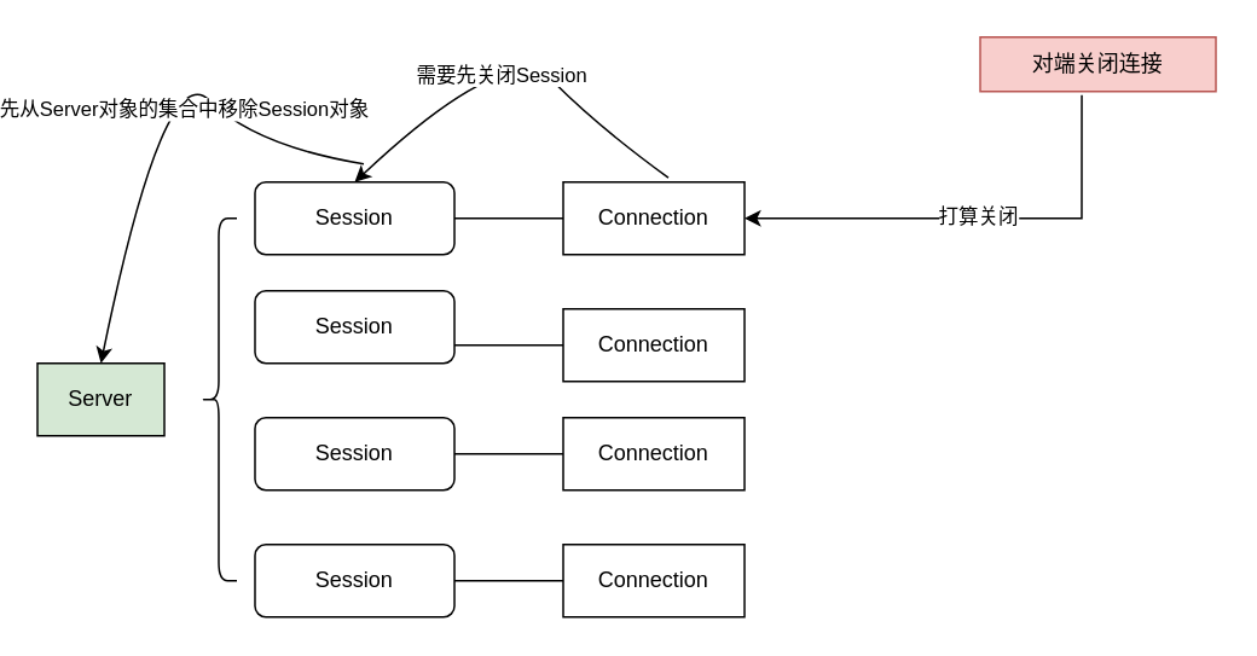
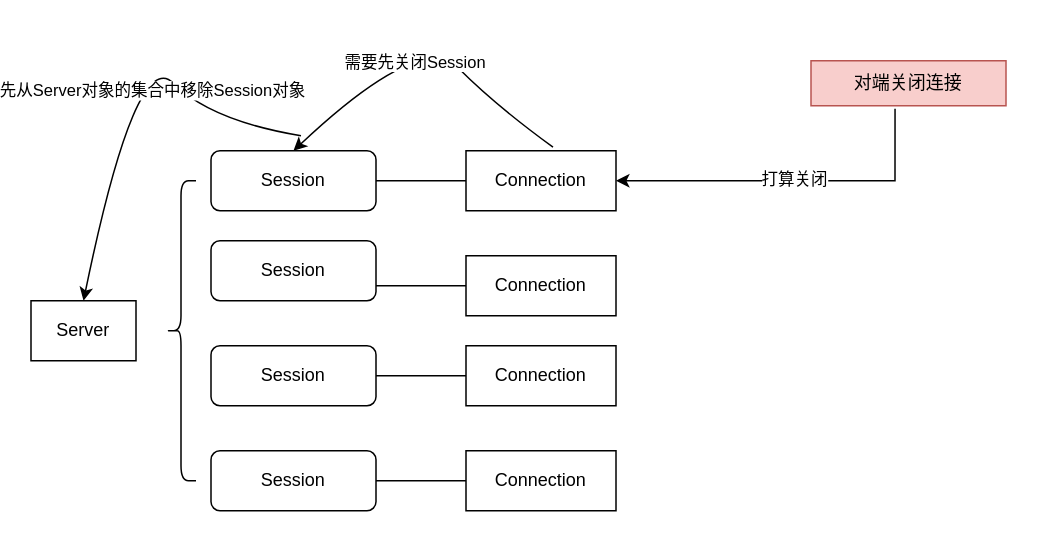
  <mxCell id="0" />
  <mxCell id="1" parent="0" />
- <mxCell id="2" value="Server" style="rounded=0;whiteSpace=wrap;html=1;fillColor=#d5e8d4;" vertex="1" parent="1"><mxGeometry x="20" y="200" width="70" height="40" as="geometry" /></mxCell>
+ <mxCell id="2" value="Server" style="rounded=0;whiteSpace=wrap;html=1;" vertex="1" parent="1"><mxGeometry x="20" y="200" width="70" height="40" as="geometry" /></mxCell>
  <mxCell id="3" value="Session" style="rounded=1;whiteSpace=wrap;html=1;" vertex="1" parent="1"><mxGeometry x="140" y="100" width="110" height="40" as="geometry" /></mxCell>
  <mxCell id="4" value="Session" style="rounded=1;whiteSpace=wrap;html=1;" vertex="1" parent="1"><mxGeometry x="140" y="160" width="110" height="40" as="geometry" /></mxCell>
  <mxCell id="5" value="Session" style="rounded=1;whiteSpace=wrap;html=1;" vertex="1" parent="1"><mxGeometry x="140" y="230" width="110" height="40" as="geometry" /></mxCell>
  <mxCell id="6" value="Session" style="rounded=1;whiteSpace=wrap;html=1;" vertex="1" parent="1"><mxGeometry x="140" y="300" width="110" height="40" as="geometry" /></mxCell>
  <mxCell id="7" value="" style="shape=curlyBracket;whiteSpace=wrap;html=1;rounded=1;labelPosition=left;verticalLabelPosition=middle;align=right;verticalAlign=middle;" vertex="1" parent="1"><mxGeometry x="110" y="120" width="20" height="200" as="geometry" /></mxCell>
  <mxCell id="8" value="Connection" style="rounded=0;whiteSpace=wrap;html=1;" vertex="1" parent="1"><mxGeometry x="310" y="100" width="100" height="40" as="geometry" /></mxCell>
  <mxCell id="9" value="Connection" style="rounded=0;whiteSpace=wrap;html=1;" vertex="1" parent="1"><mxGeometry x="310" y="170" width="100" height="40" as="geometry" /></mxCell>
  <mxCell id="10" value="Connection" style="rounded=0;whiteSpace=wrap;html=1;" vertex="1" parent="1"><mxGeometry x="310" y="230" width="100" height="40" as="geometry" /></mxCell>
  <mxCell id="11" value="Connection" style="rounded=0;whiteSpace=wrap;html=1;" vertex="1" parent="1"><mxGeometry x="310" y="300" width="100" height="40" as="geometry" /></mxCell>
  <mxCell id="12" value="" style="endArrow=none;html=1;rounded=0;exitX=1;exitY=0.5;exitDx=0;exitDy=0;exitPerimeter=0;" edge="1" parent="1" source="6"><mxGeometry width="50" height="50" relative="1" as="geometry"><mxPoint x="260" y="320" as="sourcePoint" /><mxPoint x="310" y="320" as="targetPoint" /></mxGeometry></mxCell>
  <mxCell id="13" value="" style="endArrow=none;html=1;rounded=0;exitX=1;exitY=0.5;exitDx=0;exitDy=0;" edge="1" parent="1" source="5"><mxGeometry width="50" height="50" relative="1" as="geometry"><mxPoint x="260" y="300" as="sourcePoint" /><mxPoint x="310" y="250" as="targetPoint" /></mxGeometry></mxCell>
  <mxCell id="14" value="" style="endArrow=none;html=1;rounded=0;exitX=1;exitY=0.75;exitDx=0;exitDy=0;" edge="1" parent="1" source="4"><mxGeometry width="50" height="50" relative="1" as="geometry"><mxPoint x="260" y="240" as="sourcePoint" /><mxPoint x="310" y="190" as="targetPoint" /></mxGeometry></mxCell>
  <mxCell id="15" value="" style="endArrow=none;html=1;rounded=0;exitX=1;exitY=0.5;exitDx=0;exitDy=0;" edge="1" parent="1" source="3"><mxGeometry width="50" height="50" relative="1" as="geometry"><mxPoint x="260" y="170" as="sourcePoint" /><mxPoint x="310" y="120" as="targetPoint" /></mxGeometry></mxCell>
- <mxCell id="16" value="对端关闭连接" style="text;html=1;align=center;verticalAlign=middle;whiteSpace=wrap;rounded=0;fillColor=#f8cecc;strokeColor=#b85450;" vertex="1" parent="1"><mxGeometry x="540" y="20" width="130" height="30" as="geometry" /></mxCell>
+ <mxCell id="16" value="对端关闭连接" style="text;html=1;align=center;verticalAlign=middle;whiteSpace=wrap;rounded=0;fillColor=#f8cecc;strokeColor=#b85450;" vertex="1" parent="1"><mxGeometry x="540" y="40" width="130" height="30" as="geometry" /></mxCell>
  <mxCell id="17" value="" style="endArrow=classic;html=1;rounded=0;exitX=0.431;exitY=1.067;exitDx=0;exitDy=0;exitPerimeter=0;entryX=1;entryY=0.5;entryDx=0;entryDy=0;" edge="1" parent="1" source="16" target="8"><mxGeometry width="50" height="50" relative="1" as="geometry"><mxPoint x="590" y="160" as="sourcePoint" /><mxPoint x="640" y="110" as="targetPoint" /><Array as="points"><mxPoint x="596" y="120" /></Array></mxGeometry></mxCell>
  <mxCell id="18" value="打算关闭" style="edgeLabel;html=1;align=center;verticalAlign=middle;resizable=0;points=[];" vertex="1" connectable="0" parent="17"><mxGeometry x="-0.017" y="-2" relative="1" as="geometry"><mxPoint as="offset" /></mxGeometry></mxCell>
  <mxCell id="19" value="" style="curved=1;endArrow=classic;html=1;rounded=0;exitX=0.58;exitY=-0.06;exitDx=0;exitDy=0;exitPerimeter=0;entryX=0.5;entryY=0;entryDx=0;entryDy=0;" edge="1" parent="1" source="8" target="3"><mxGeometry width="50" height="50" relative="1" as="geometry"><mxPoint x="280" y="70" as="sourcePoint" /><mxPoint x="330" y="20" as="targetPoint" /><Array as="points"><mxPoint x="330" y="70" /><mxPoint x="280" y="20" /></Array></mxGeometry></mxCell>
  <mxCell id="20" value="需要先关闭Session" style="edgeLabel;html=1;align=center;verticalAlign=middle;resizable=0;points=[];" vertex="1" connectable="0" parent="19"><mxGeometry x="0.153" y="12" relative="1" as="geometry"><mxPoint as="offset" /></mxGeometry></mxCell>
  <mxCell id="21" value="" style="curved=1;endArrow=classic;html=1;rounded=0;entryX=0.5;entryY=0;entryDx=0;entryDy=0;" edge="1" parent="1" target="2"><mxGeometry width="50" height="50" relative="1" as="geometry"><mxPoint x="200" y="90" as="sourcePoint" /><mxPoint x="140" y="30" as="targetPoint" /><Array as="points"><mxPoint x="140" y="80" /><mxPoint x="90" y="30" /></Array></mxGeometry></mxCell>
  <mxCell id="22" value="先从Server对象的集合中移除Session对象" style="edgeLabel;html=1;align=center;verticalAlign=middle;resizable=0;points=[];" vertex="1" connectable="0" parent="21"><mxGeometry x="-0.321" y="14" relative="1" as="geometry"><mxPoint x="1" as="offset" /></mxGeometry></mxCell>
